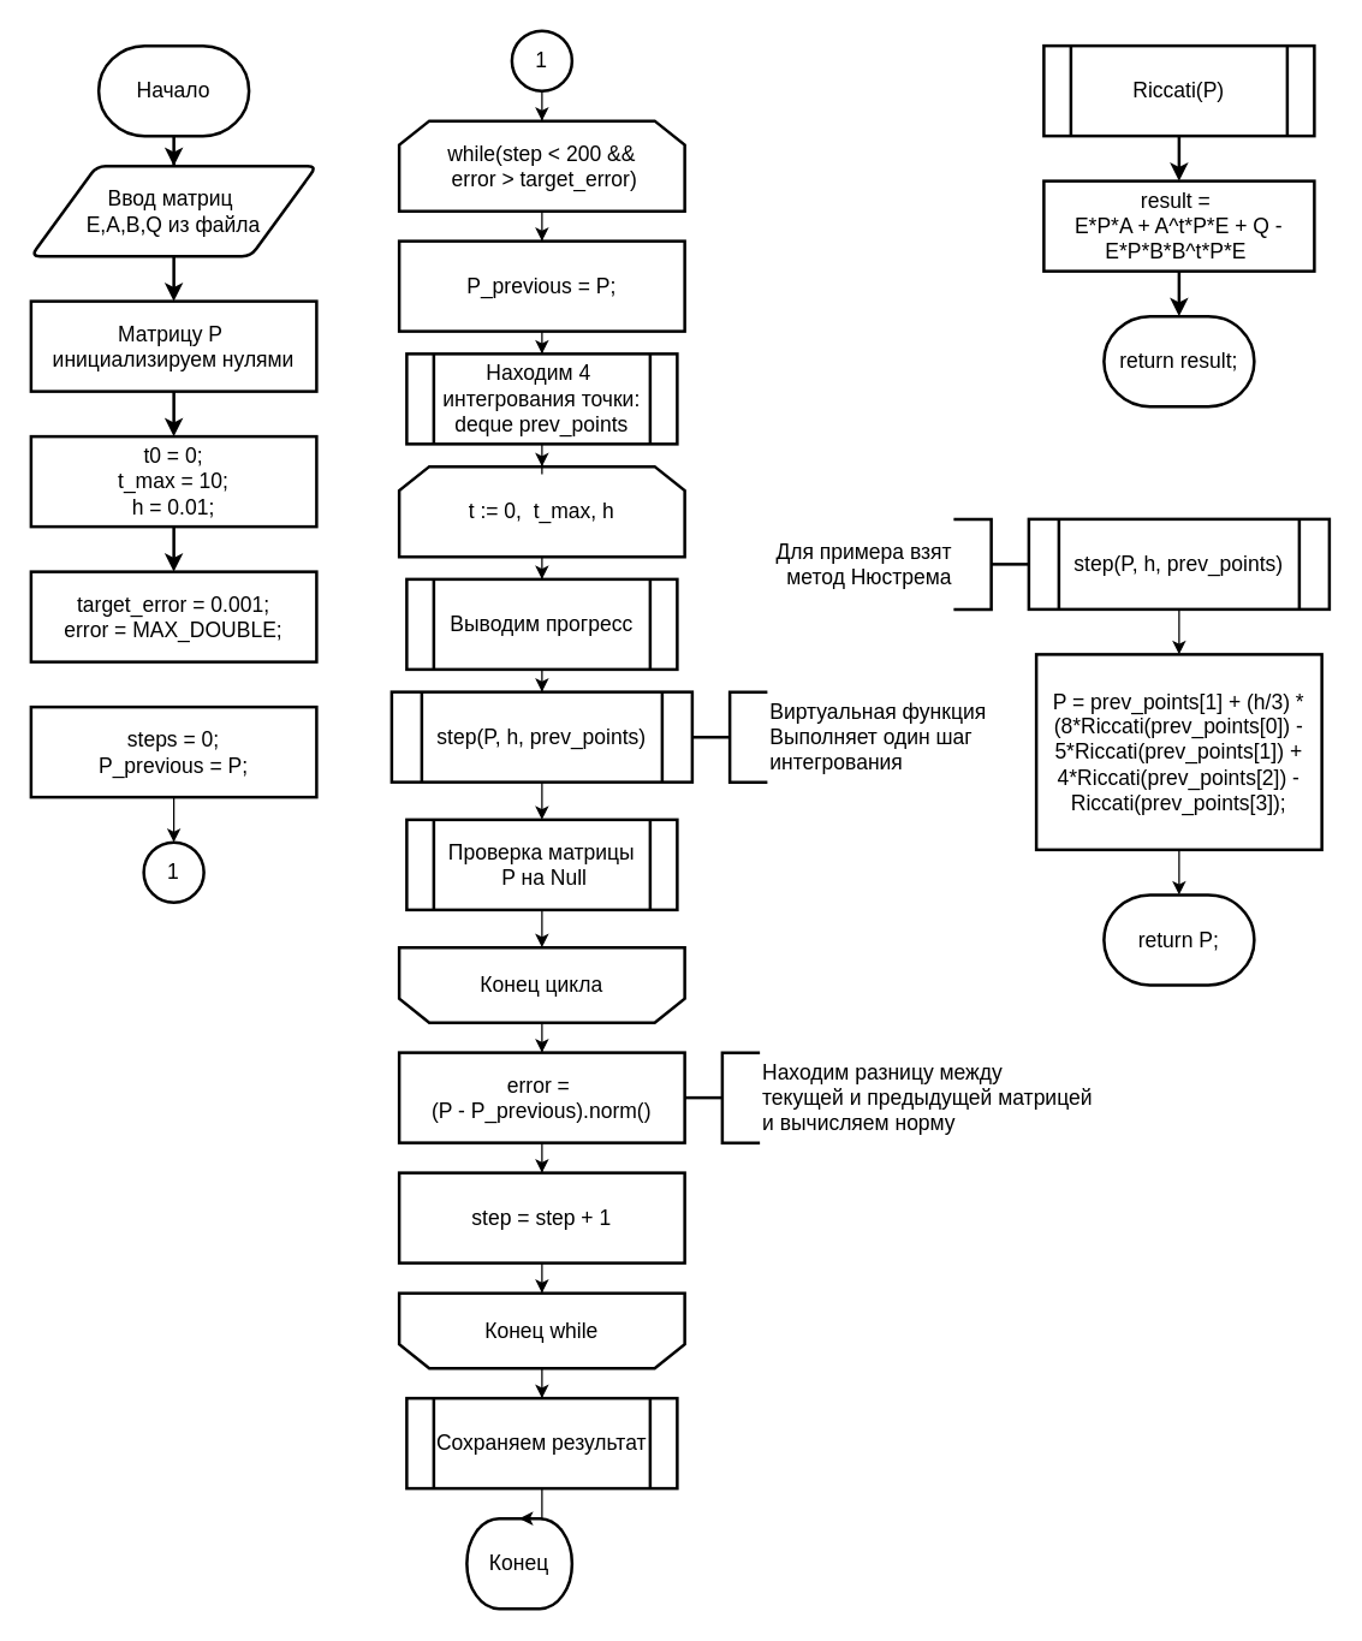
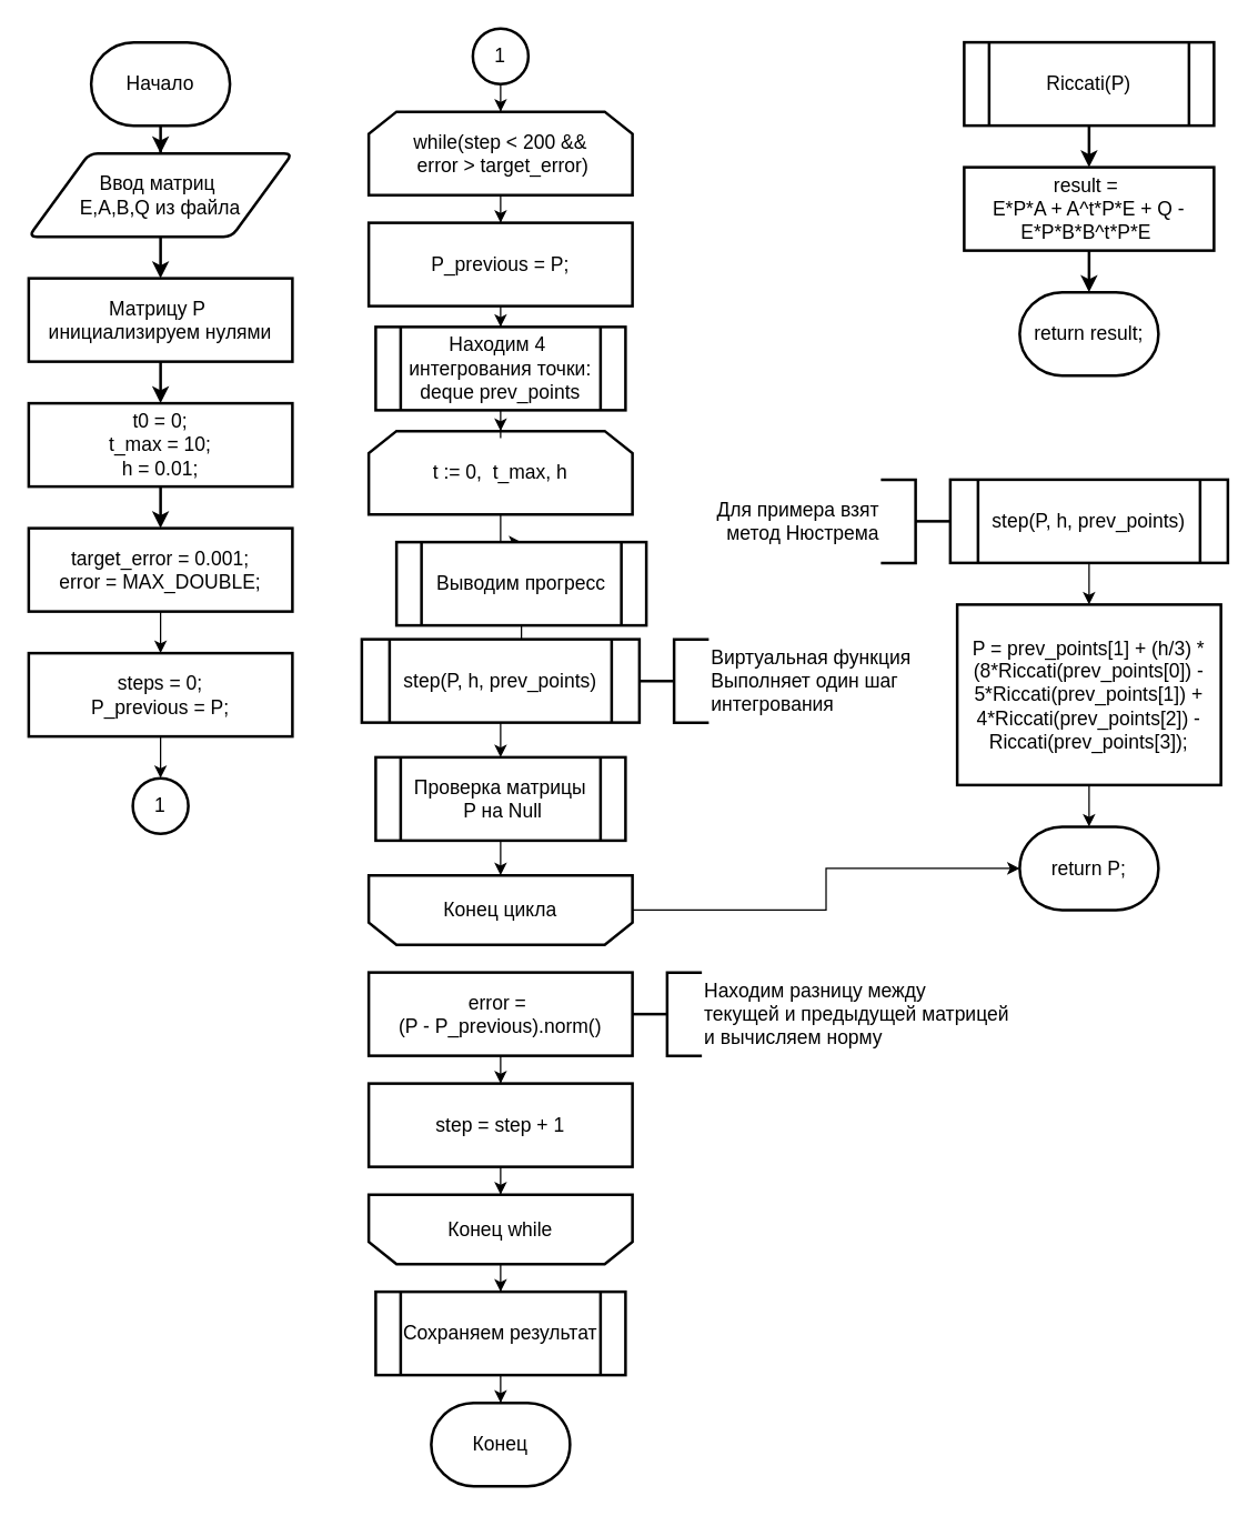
  <mxCell id="0" />
  <mxCell id="1" parent="0" />
  <mxCell id="2" style="edgeStyle=orthogonalEdgeStyle;rounded=0;orthogonalLoop=1;jettySize=auto;html=1;fontSize=14;strokeWidth=2;" parent="1" source="3" target="6" edge="1"><mxGeometry relative="1" as="geometry" /></mxCell>
  <mxCell id="3" value="Начало" style="strokeWidth=2;html=1;shape=mxgraph.flowchart.terminator;whiteSpace=wrap;fontSize=14;" parent="1" vertex="1"><mxGeometry x="65" y="30" width="100" height="60" as="geometry" /></mxCell>
- <mxCell id="4" value="Конец" style="strokeWidth=2;html=1;shape=mxgraph.flowchart.terminator;whiteSpace=wrap;fontSize=14;" parent="1" vertex="1"><mxGeometry x="310" y="1010" width="70" height="60" as="geometry" /></mxCell>
+ <mxCell id="4" value="Конец" style="strokeWidth=2;html=1;shape=mxgraph.flowchart.terminator;whiteSpace=wrap;fontSize=14;" parent="1" vertex="1"><mxGeometry y="1010" width="100" height="60" as="geometry" x="310" /></mxCell>
  <mxCell id="5" style="edgeStyle=orthogonalEdgeStyle;rounded=0;orthogonalLoop=1;jettySize=auto;html=1;fontSize=14;strokeWidth=2;" parent="1" source="6" target="8" edge="1"><mxGeometry relative="1" as="geometry"><mxPoint x="115.02" y="190" as="targetPoint" /></mxGeometry></mxCell>
  <mxCell id="6" value="Ввод матриц&amp;nbsp;&lt;div&gt;E,A,B,Q из файла&lt;/div&gt;" style="shape=parallelogram;html=1;strokeWidth=2;perimeter=parallelogramPerimeter;whiteSpace=wrap;rounded=1;arcSize=12;size=0.23;fontSize=14;" parent="1" vertex="1"><mxGeometry x="20" y="110" width="190" height="60" as="geometry" /></mxCell>
  <mxCell id="7" value="" style="edgeStyle=orthogonalEdgeStyle;rounded=0;orthogonalLoop=1;jettySize=auto;html=1;strokeWidth=2;fontSize=14;" parent="1" source="8" target="17" edge="1"><mxGeometry relative="1" as="geometry" /></mxCell>
  <mxCell id="8" value="Матрицу P&amp;nbsp;&lt;div&gt;инициализируем нулями&lt;/div&gt;" style="shape=label;html=1;strokeWidth=2;whiteSpace=wrap;rounded=0;arcSize=12;size=0.23;fontSize=14;" parent="1" vertex="1"><mxGeometry x="20" y="200" width="190" height="60" as="geometry" /></mxCell>
  <mxCell id="9" value="" style="edgeStyle=orthogonalEdgeStyle;rounded=0;orthogonalLoop=1;jettySize=auto;html=1;fontSize=14;strokeWidth=2;" parent="1" source="10" target="12" edge="1"><mxGeometry relative="1" as="geometry"><mxPoint x="749.091" y="80" as="sourcePoint" /><mxPoint x="749.091" y="110" as="targetPoint" /></mxGeometry></mxCell>
  <mxCell id="10" value="Riccati(P)" style="shape=process;whiteSpace=wrap;html=1;backgroundOutline=1;fontSize=14;strokeWidth=2;" parent="1" vertex="1"><mxGeometry x="694" y="30" width="180" height="60" as="geometry" /></mxCell>
  <mxCell id="11" value="" style="edgeStyle=orthogonalEdgeStyle;rounded=0;orthogonalLoop=1;jettySize=auto;html=1;fontSize=14;strokeWidth=2;" parent="1" source="12" target="13" edge="1"><mxGeometry relative="1" as="geometry"><mxPoint x="749.091" y="170" as="sourcePoint" /></mxGeometry></mxCell>
  <mxCell id="12" value="result =&amp;nbsp;&lt;div&gt;E*P*A + A^t*P*E + Q - E*P*B*B^t*P*E&amp;nbsp;&lt;/div&gt;" style="rounded=0;whiteSpace=wrap;html=1;fontSize=14;strokeWidth=2;" parent="1" vertex="1"><mxGeometry x="694" y="120" width="180" height="60" as="geometry" /></mxCell>
  <mxCell id="13" value="return result;" style="strokeWidth=2;html=1;shape=mxgraph.flowchart.terminator;whiteSpace=wrap;fontSize=14;" parent="1" vertex="1"><mxGeometry x="734" y="210" width="100" height="60" as="geometry" /></mxCell>
  <mxCell id="14" style="edgeStyle=orthogonalEdgeStyle;rounded=0;orthogonalLoop=1;jettySize=auto;html=1;" parent="1" source="15" target="4" edge="1"><mxGeometry relative="1" as="geometry" /></mxCell>
  <mxCell id="15" value="Сохраняем результат" style="shape=process;whiteSpace=wrap;html=1;backgroundOutline=1;fontSize=14;strokeWidth=2;" parent="1" vertex="1"><mxGeometry x="270" y="930" width="180" height="60" as="geometry" /></mxCell>
  <mxCell id="16" value="" style="edgeStyle=orthogonalEdgeStyle;rounded=0;orthogonalLoop=1;jettySize=auto;html=1;strokeWidth=2;fontSize=14;" parent="1" source="17" target="19" edge="1"><mxGeometry relative="1" as="geometry" /></mxCell>
  <mxCell id="17" value="t0 = 0;&lt;div&gt;t_max = 10;&lt;/div&gt;&lt;div&gt;h = 0.01;&lt;/div&gt;" style="shape=label;html=1;strokeWidth=2;whiteSpace=wrap;rounded=0;arcSize=12;size=0.23;fontSize=14;" parent="1" vertex="1"><mxGeometry x="20" y="290" width="190" height="60" as="geometry" /></mxCell>
+ <mxCell id="18" value="" style="edgeStyle=orthogonalEdgeStyle;rounded=0;orthogonalLoop=1;jettySize=auto;html=1;" parent="1" source="19" target="20" edge="1"><mxGeometry relative="1" as="geometry"><mxPoint x="115" y="470" as="targetPoint" /></mxGeometry></mxCell>
  <mxCell id="19" value="target_error = 0.001;&lt;div&gt;error = MAX_DOUBLE;&lt;/div&gt;" style="shape=label;html=1;strokeWidth=2;whiteSpace=wrap;rounded=0;arcSize=12;size=0.23;fontSize=14;" parent="1" vertex="1"><mxGeometry x="20" y="380" width="190" height="60" as="geometry" /></mxCell>
  <mxCell id="20" value="steps = 0;&lt;div&gt;P_previous = P;&lt;/div&gt;" style="shape=label;html=1;strokeWidth=2;whiteSpace=wrap;rounded=0;arcSize=12;size=0.23;fontSize=14;" parent="1" vertex="1"><mxGeometry x="20" y="470" width="190" height="60" as="geometry" /></mxCell>
  <mxCell id="21" value="&lt;font style=&quot;font-size: 14px;&quot;&gt;1&lt;/font&gt;" style="strokeWidth=2;html=1;shape=mxgraph.flowchart.start_2;whiteSpace=wrap;" parent="1" vertex="1"><mxGeometry x="95" y="560" width="40" height="40" as="geometry" /></mxCell>
  <mxCell id="22" value="" style="edgeStyle=orthogonalEdgeStyle;rounded=0;orthogonalLoop=1;jettySize=auto;html=1;" parent="1" source="20" target="21" edge="1"><mxGeometry relative="1" as="geometry" /></mxCell>
  <mxCell id="23" value="" style="edgeStyle=orthogonalEdgeStyle;rounded=0;orthogonalLoop=1;jettySize=auto;html=1;" parent="1" source="24" target="26" edge="1"><mxGeometry relative="1" as="geometry" /></mxCell>
  <mxCell id="24" value="&lt;font style=&quot;font-size: 14px;&quot;&gt;1&lt;/font&gt;" style="strokeWidth=2;html=1;shape=mxgraph.flowchart.start_2;whiteSpace=wrap;" parent="1" vertex="1"><mxGeometry x="340" width="40" height="40" as="geometry" y="20" /></mxCell>
  <mxCell id="25" style="edgeStyle=orthogonalEdgeStyle;rounded=0;orthogonalLoop=1;jettySize=auto;html=1;" parent="1" source="26" target="28" edge="1"><mxGeometry relative="1" as="geometry" /></mxCell>
  <mxCell id="26" value="while(step &amp;lt; 200 &amp;amp;&amp;amp;&lt;div&gt;&amp;nbsp;error &amp;gt; target_error)&lt;/div&gt;" style="shape=loopLimit;whiteSpace=wrap;html=1;strokeWidth=2;fontSize=14;" parent="1" vertex="1"><mxGeometry x="265" y="80" width="190" height="60" as="geometry" /></mxCell>
  <mxCell id="27" style="edgeStyle=orthogonalEdgeStyle;rounded=0;orthogonalLoop=1;jettySize=auto;html=1;" parent="1" source="28" target="46" edge="1"><mxGeometry relative="1" as="geometry" /></mxCell>
  <mxCell id="28" value="P_previous = P;" style="shape=label;html=1;strokeWidth=2;whiteSpace=wrap;rounded=0;arcSize=12;size=0.23;fontSize=14;" parent="1" vertex="1"><mxGeometry x="265" y="160" width="190" height="60" as="geometry" /></mxCell>
  <mxCell id="29" style="edgeStyle=orthogonalEdgeStyle;rounded=0;orthogonalLoop=1;jettySize=auto;html=1;" parent="1" source="30" target="34" edge="1"><mxGeometry relative="1" as="geometry" /></mxCell>
  <mxCell id="30" value="t := 0,&amp;nbsp; t_max, h" style="shape=loopLimit;whiteSpace=wrap;html=1;strokeWidth=2;fontSize=14;" parent="1" vertex="1"><mxGeometry x="265" y="310" width="190" height="60" as="geometry" /></mxCell>
- <mxCell id="31" style="edgeStyle=orthogonalEdgeStyle;rounded=0;orthogonalLoop=1;jettySize=auto;html=1;" parent="1" source="32" target="38" edge="1"><mxGeometry relative="1" as="geometry" /></mxCell>
+ <mxCell id="31" style="edgeStyle=orthogonalEdgeStyle;rounded=0;orthogonalLoop=1;jettySize=auto;html=1;" parent="1" source="32" target="53" edge="1"><mxGeometry relative="1" as="geometry" /></mxCell>
  <mxCell id="32" value="Конец цикла" style="shape=loopLimit;html=1;strokeWidth=2;rotation=0;fontSize=14;horizontal=1;verticalAlign=middle;whiteSpace=wrap;flipV=1;" parent="1" vertex="1"><mxGeometry x="265" y="630" width="190" height="50" as="geometry" /></mxCell>
  <mxCell id="33" style="edgeStyle=orthogonalEdgeStyle;rounded=0;orthogonalLoop=1;jettySize=auto;html=1;" parent="1" source="34" target="48" edge="1"><mxGeometry relative="1" as="geometry"><mxPoint x="360" y="465" as="targetPoint" /></mxGeometry></mxCell>
- <mxCell id="34" value="Выводим прогресс" style="shape=process;whiteSpace=wrap;html=1;backgroundOutline=1;fontSize=14;strokeWidth=2;" parent="1" vertex="1"><mxGeometry x="270" y="385" width="180" height="60" as="geometry" /></mxCell>
+ <mxCell id="34" value="Выводим прогресс" style="shape=process;whiteSpace=wrap;html=1;backgroundOutline=1;fontSize=14;strokeWidth=2;" parent="1" vertex="1"><mxGeometry x="285" y="390" width="180" height="60" as="geometry" /></mxCell>
  <mxCell id="35" value="Проверка матрицы&lt;div&gt;&amp;nbsp;P на Null&lt;/div&gt;" style="shape=process;whiteSpace=wrap;html=1;backgroundOutline=1;fontSize=14;strokeWidth=2;" parent="1" vertex="1"><mxGeometry x="270" y="545" width="180" height="60" as="geometry" /></mxCell>
  <mxCell id="36" style="edgeStyle=orthogonalEdgeStyle;rounded=0;orthogonalLoop=1;jettySize=auto;html=1;" parent="1" source="35" target="32" edge="1"><mxGeometry relative="1" as="geometry"><mxPoint x="360.053" y="670" as="sourcePoint" /></mxGeometry></mxCell>
  <mxCell id="37" style="edgeStyle=orthogonalEdgeStyle;rounded=0;orthogonalLoop=1;jettySize=auto;html=1;" parent="1" source="38" target="44" edge="1"><mxGeometry relative="1" as="geometry" /></mxCell>
  <mxCell id="38" value="error =&amp;nbsp;&lt;div&gt;(P - P_previous).norm()&lt;/div&gt;" style="shape=label;html=1;strokeWidth=2;whiteSpace=wrap;rounded=0;arcSize=12;size=0.23;fontSize=14;" parent="1" vertex="1"><mxGeometry x="265" y="700" width="190" height="60" as="geometry" /></mxCell>
  <mxCell id="39" value="&lt;font style=&quot;font-size: 14px;&quot;&gt;Находим разницу между&amp;nbsp;&lt;/font&gt;&lt;div&gt;&lt;font style=&quot;font-size: 14px;&quot;&gt;текущей и предыдущей матрицей&lt;/font&gt;&lt;/div&gt;&lt;div&gt;&lt;font style=&quot;font-size: 14px;&quot;&gt;и вычисляем норму&lt;/font&gt;&lt;/div&gt;" style="strokeWidth=2;html=1;shape=mxgraph.flowchart.annotation_2;align=left;labelPosition=right;pointerEvents=1;" parent="1" vertex="1"><mxGeometry x="455" y="700" width="50" height="60" as="geometry" /></mxCell>
  <mxCell id="40" style="edgeStyle=orthogonalEdgeStyle;rounded=0;orthogonalLoop=1;jettySize=auto;html=1;" parent="1" source="41" target="15" edge="1"><mxGeometry relative="1" as="geometry" /></mxCell>
  <mxCell id="41" value="Конец while" style="shape=loopLimit;html=1;strokeWidth=2;rotation=0;fontSize=14;horizontal=1;verticalAlign=middle;whiteSpace=wrap;flipV=1;" parent="1" vertex="1"><mxGeometry x="265" y="860" width="190" height="50" as="geometry" /></mxCell>
  <mxCell id="42" value="&lt;span style=&quot;font-size: 14px;&quot;&gt;Виртуальная функция&lt;/span&gt;&lt;div&gt;&lt;span style=&quot;font-size: 14px;&quot;&gt;Выполняет один шаг&amp;nbsp;&lt;/span&gt;&lt;/div&gt;&lt;div&gt;&lt;span style=&quot;font-size: 14px;&quot;&gt;интегрования&lt;/span&gt;&lt;/div&gt;" style="strokeWidth=2;html=1;shape=mxgraph.flowchart.annotation_2;align=left;labelPosition=right;pointerEvents=1;" parent="1" vertex="1"><mxGeometry x="460" y="460" width="50" height="60" as="geometry" /></mxCell>
  <mxCell id="43" style="edgeStyle=orthogonalEdgeStyle;rounded=0;orthogonalLoop=1;jettySize=auto;html=1;" parent="1" source="44" target="41" edge="1"><mxGeometry relative="1" as="geometry" /></mxCell>
  <mxCell id="44" value="step = step + 1" style="shape=label;html=1;strokeWidth=2;whiteSpace=wrap;rounded=0;arcSize=12;size=0.23;fontSize=14;" parent="1" vertex="1"><mxGeometry x="265" y="780" width="190" height="60" as="geometry" /></mxCell>
  <mxCell id="45" style="edgeStyle=orthogonalEdgeStyle;rounded=0;orthogonalLoop=1;jettySize=auto;html=1;" parent="1" source="46" target="30" edge="1"><mxGeometry relative="1" as="geometry" /></mxCell>
  <mxCell id="46" value="Находим 4&amp;nbsp;&lt;div&gt;интегрования точки:&lt;/div&gt;&lt;div&gt;deque prev_points&lt;/div&gt;" style="shape=process;whiteSpace=wrap;html=1;backgroundOutline=1;fontSize=14;strokeWidth=2;" parent="1" vertex="1"><mxGeometry x="270" y="235" width="180" height="60" as="geometry" /></mxCell>
  <mxCell id="47" style="edgeStyle=orthogonalEdgeStyle;rounded=0;orthogonalLoop=1;jettySize=auto;html=1;" parent="1" source="48" target="35" edge="1"><mxGeometry relative="1" as="geometry" /></mxCell>
  <mxCell id="48" value="step(P, h, prev_points)" style="shape=process;whiteSpace=wrap;html=1;backgroundOutline=1;fontSize=14;strokeWidth=2;" parent="1" vertex="1"><mxGeometry x="260" y="460" width="200" height="60" as="geometry" /></mxCell>
  <mxCell id="49" style="edgeStyle=orthogonalEdgeStyle;rounded=0;orthogonalLoop=1;jettySize=auto;html=1;" parent="1" source="50" target="53" edge="1"><mxGeometry relative="1" as="geometry" /></mxCell>
  <mxCell id="50" value="P = prev_points[1] + (h/3) *&lt;div&gt;(8*Riccati(prev_points[0]) -&lt;/div&gt;&lt;div&gt;5*Riccati(prev_points[1]) +&lt;/div&gt;&lt;div&gt;4*Riccati(prev_points[2]) -&lt;/div&gt;&lt;div&gt;Riccati(prev_points[3]);&lt;/div&gt;" style="shape=label;html=1;strokeWidth=2;whiteSpace=wrap;rounded=0;arcSize=12;size=0.23;fontSize=14;" parent="1" vertex="1"><mxGeometry x="689" y="435" width="190" height="130" as="geometry" /></mxCell>
  <mxCell id="51" style="edgeStyle=orthogonalEdgeStyle;rounded=0;orthogonalLoop=1;jettySize=auto;html=1;" parent="1" source="52" target="50" edge="1"><mxGeometry relative="1" as="geometry" /></mxCell>
  <mxCell id="52" value="step(P, h, prev_points)" style="shape=process;whiteSpace=wrap;html=1;backgroundOutline=1;fontSize=14;strokeWidth=2;" parent="1" vertex="1"><mxGeometry x="684" y="345" width="200" height="60" as="geometry" /></mxCell>
  <mxCell id="53" value="return P;" style="strokeWidth=2;html=1;shape=mxgraph.flowchart.terminator;whiteSpace=wrap;fontSize=14;" parent="1" vertex="1"><mxGeometry x="734" y="595" width="100" height="60" as="geometry" /></mxCell>
  <mxCell id="54" value="&lt;span style=&quot;font-size: 14px;&quot;&gt;Для примера взят&lt;/span&gt;&lt;div&gt;&lt;span style=&quot;font-size: 14px;&quot;&gt;&amp;nbsp;метод Нюстрема&lt;/span&gt;&lt;/div&gt;" style="strokeWidth=2;html=1;shape=mxgraph.flowchart.annotation_2;align=right;labelPosition=left;pointerEvents=1;flipV=0;flipH=1;verticalAlign=middle;verticalLabelPosition=middle;" parent="1" vertex="1"><mxGeometry x="634" y="345" width="50" height="60" as="geometry" /></mxCell>
